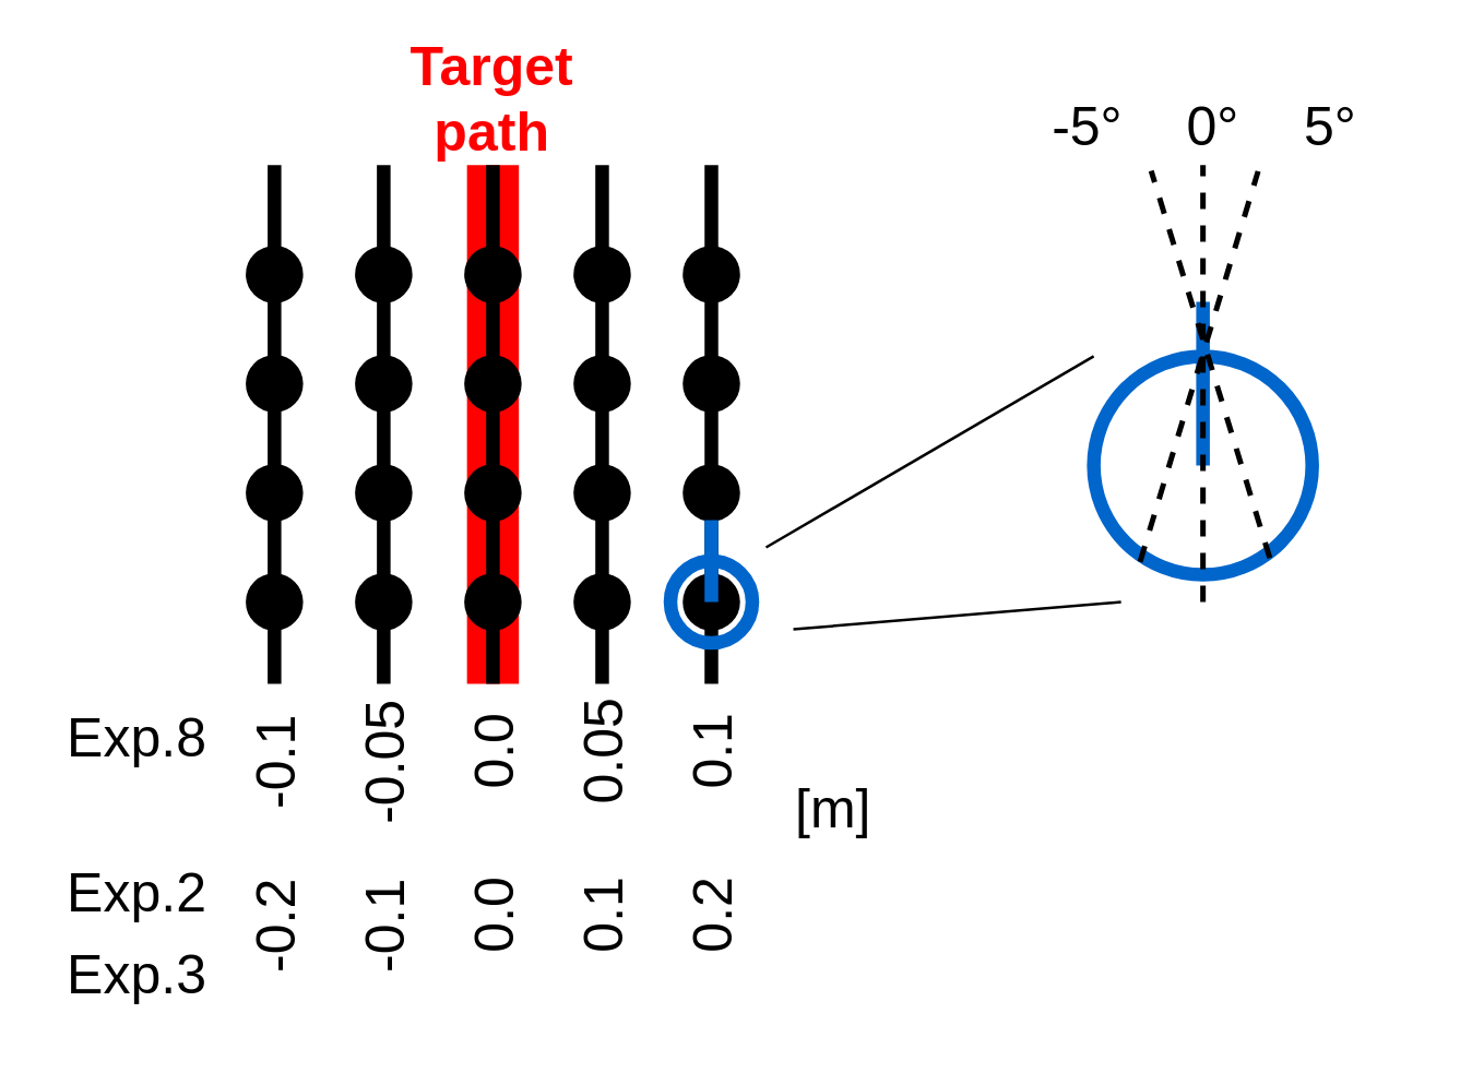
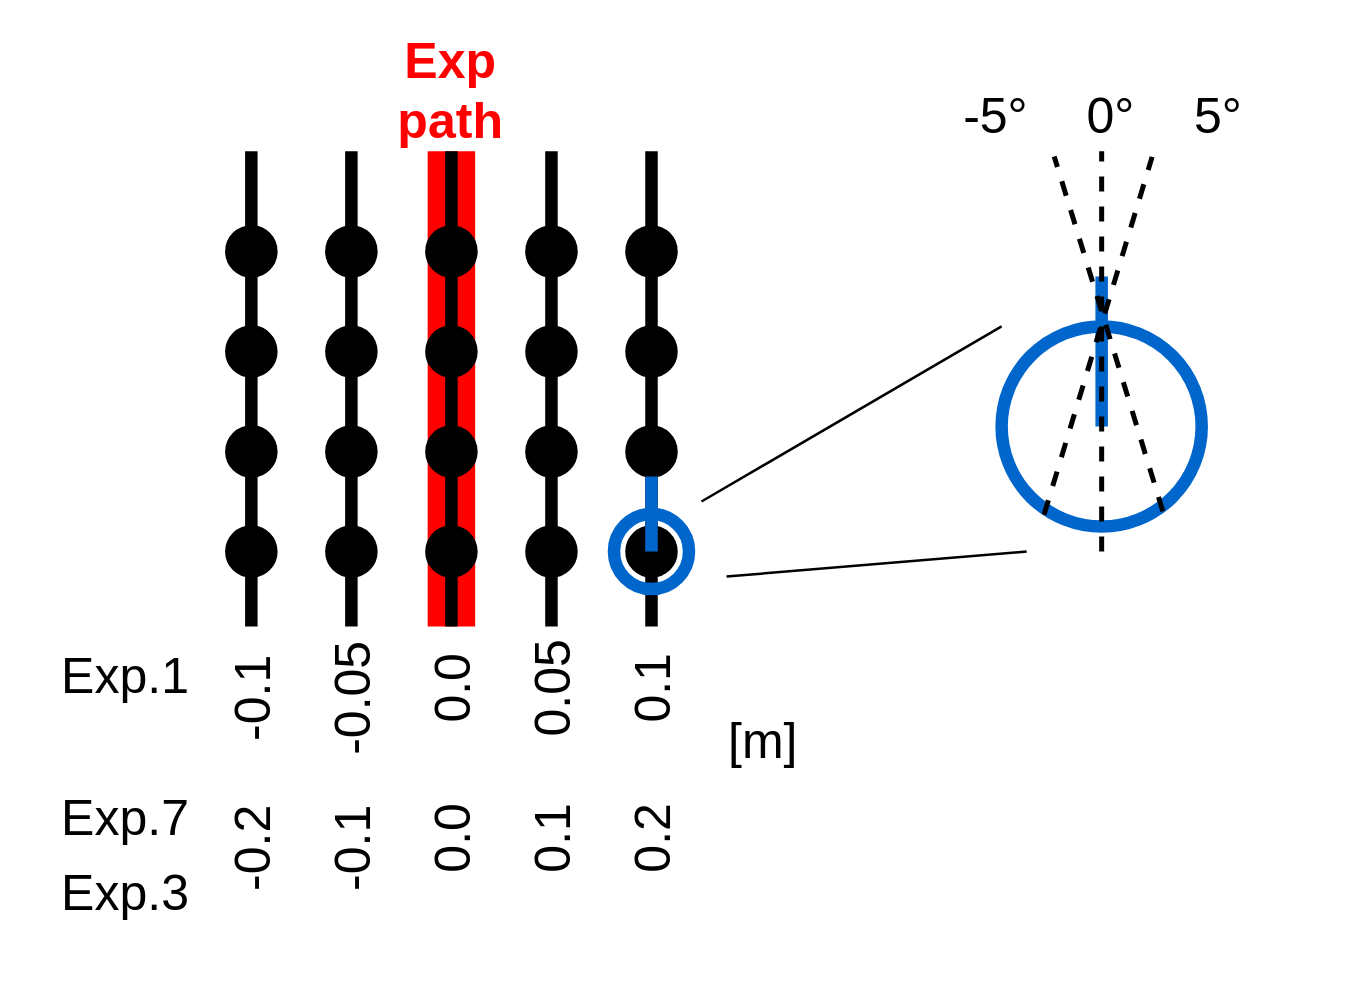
  <mxCell id="0" />
  <mxCell id="1" parent="0" />
  <mxCell id="2" value="" style="endArrow=none;html=1;strokeColor=#FF0000;strokeWidth=19;" parent="1" edge="1"><mxGeometry width="50" height="50" relative="1" as="geometry"><mxPoint x="180" y="250" as="sourcePoint" /><mxPoint x="180" y="60" as="targetPoint" /></mxGeometry></mxCell>
  <mxCell id="3" value="" style="ellipse;whiteSpace=wrap;html=1;aspect=fixed;strokeColor=#000000;fillColor=#000000;" parent="1" vertex="1"><mxGeometry x="170" y="210" width="20" height="20" as="geometry" /></mxCell>
  <mxCell id="4" value="" style="ellipse;whiteSpace=wrap;html=1;aspect=fixed;strokeColor=#000000;fillColor=#000000;" parent="1" vertex="1"><mxGeometry x="170" y="170" width="20" height="20" as="geometry" /></mxCell>
  <mxCell id="5" value="" style="ellipse;whiteSpace=wrap;html=1;aspect=fixed;strokeColor=#000000;fillColor=#000000;" parent="1" vertex="1"><mxGeometry x="170" y="130" width="20" height="20" as="geometry" /></mxCell>
  <mxCell id="6" value="" style="ellipse;whiteSpace=wrap;html=1;aspect=fixed;strokeColor=#000000;fillColor=#000000;" parent="1" vertex="1"><mxGeometry x="170" y="90" width="20" height="20" as="geometry" /></mxCell>
  <mxCell id="7" value="" style="ellipse;whiteSpace=wrap;html=1;aspect=fixed;strokeColor=#000000;fillColor=#000000;" parent="1" vertex="1"><mxGeometry x="210" y="210" width="20" height="20" as="geometry" /></mxCell>
  <mxCell id="8" value="" style="ellipse;whiteSpace=wrap;html=1;aspect=fixed;strokeColor=#000000;fillColor=#000000;" parent="1" vertex="1"><mxGeometry x="210" y="170" width="20" height="20" as="geometry" /></mxCell>
  <mxCell id="9" value="" style="ellipse;whiteSpace=wrap;html=1;aspect=fixed;strokeColor=#000000;fillColor=#000000;" parent="1" vertex="1"><mxGeometry x="210" y="130" width="20" height="20" as="geometry" /></mxCell>
  <mxCell id="10" value="" style="ellipse;whiteSpace=wrap;html=1;aspect=fixed;strokeColor=#000000;fillColor=#000000;" parent="1" vertex="1"><mxGeometry x="210" y="90" width="20" height="20" as="geometry" /></mxCell>
  <mxCell id="11" value="" style="ellipse;whiteSpace=wrap;html=1;aspect=fixed;strokeColor=#000000;fillColor=#000000;" parent="1" vertex="1"><mxGeometry x="130" y="210" width="20" height="20" as="geometry" /></mxCell>
  <mxCell id="12" value="" style="ellipse;whiteSpace=wrap;html=1;aspect=fixed;strokeColor=#000000;fillColor=#000000;" parent="1" vertex="1"><mxGeometry x="130" y="170" width="20" height="20" as="geometry" /></mxCell>
  <mxCell id="13" value="" style="ellipse;whiteSpace=wrap;html=1;aspect=fixed;strokeColor=#000000;fillColor=#000000;" parent="1" vertex="1"><mxGeometry x="130" y="130" width="20" height="20" as="geometry" /></mxCell>
  <mxCell id="14" value="" style="ellipse;whiteSpace=wrap;html=1;aspect=fixed;strokeColor=#000000;fillColor=#000000;" parent="1" vertex="1"><mxGeometry x="130" y="90" width="20" height="20" as="geometry" /></mxCell>
  <mxCell id="15" value="" style="ellipse;whiteSpace=wrap;html=1;aspect=fixed;strokeColor=#000000;fillColor=#000000;" parent="1" vertex="1"><mxGeometry x="90" y="210" width="20" height="20" as="geometry" /></mxCell>
  <mxCell id="16" value="" style="ellipse;whiteSpace=wrap;html=1;aspect=fixed;strokeColor=#000000;fillColor=#000000;" parent="1" vertex="1"><mxGeometry x="90" y="170" width="20" height="20" as="geometry" /></mxCell>
  <mxCell id="17" value="" style="ellipse;whiteSpace=wrap;html=1;aspect=fixed;strokeColor=#000000;fillColor=#000000;" parent="1" vertex="1"><mxGeometry x="90" y="130" width="20" height="20" as="geometry" /></mxCell>
  <mxCell id="18" value="" style="ellipse;whiteSpace=wrap;html=1;aspect=fixed;strokeColor=#000000;fillColor=#000000;" parent="1" vertex="1"><mxGeometry x="90" y="90" width="20" height="20" as="geometry" /></mxCell>
  <mxCell id="19" value="" style="ellipse;whiteSpace=wrap;html=1;aspect=fixed;strokeColor=#000000;fillColor=#000000;" parent="1" vertex="1"><mxGeometry x="250" y="210" width="20" height="20" as="geometry" /></mxCell>
  <mxCell id="20" value="" style="ellipse;whiteSpace=wrap;html=1;aspect=fixed;strokeColor=#000000;fillColor=#000000;" parent="1" vertex="1"><mxGeometry x="250" y="170" width="20" height="20" as="geometry" /></mxCell>
  <mxCell id="21" value="" style="ellipse;whiteSpace=wrap;html=1;aspect=fixed;strokeColor=#000000;fillColor=#000000;" parent="1" vertex="1"><mxGeometry x="250" y="130" width="20" height="20" as="geometry" /></mxCell>
  <mxCell id="22" value="" style="ellipse;whiteSpace=wrap;html=1;aspect=fixed;strokeColor=#000000;fillColor=#000000;" parent="1" vertex="1"><mxGeometry x="250" y="90" width="20" height="20" as="geometry" /></mxCell>
  <mxCell id="23" value="" style="endArrow=none;html=1;strokeColor=#000000;strokeWidth=5;" parent="1" edge="1"><mxGeometry width="50" height="50" relative="1" as="geometry"><mxPoint x="100" y="250" as="sourcePoint" /><mxPoint x="100" y="60" as="targetPoint" /></mxGeometry></mxCell>
  <mxCell id="24" value="" style="endArrow=none;html=1;strokeColor=#000000;strokeWidth=5;" parent="1" edge="1"><mxGeometry width="50" height="50" relative="1" as="geometry"><mxPoint x="140" y="250" as="sourcePoint" /><mxPoint x="140" y="60" as="targetPoint" /></mxGeometry></mxCell>
  <mxCell id="25" value="" style="endArrow=none;html=1;strokeColor=#000000;strokeWidth=5;" parent="1" edge="1"><mxGeometry width="50" height="50" relative="1" as="geometry"><mxPoint x="220" y="250" as="sourcePoint" /><mxPoint x="220" y="60" as="targetPoint" /></mxGeometry></mxCell>
  <mxCell id="26" value="" style="endArrow=none;html=1;strokeColor=#000000;strokeWidth=5;" parent="1" edge="1"><mxGeometry width="50" height="50" relative="1" as="geometry"><mxPoint x="260" y="250" as="sourcePoint" /><mxPoint x="260" y="60" as="targetPoint" /></mxGeometry></mxCell>
  <mxCell id="27" value="" style="endArrow=none;html=1;strokeColor=#000000;strokeWidth=5;" parent="1" edge="1"><mxGeometry width="50" height="50" relative="1" as="geometry"><mxPoint x="180" y="250" as="sourcePoint" /><mxPoint x="180" y="60" as="targetPoint" /></mxGeometry></mxCell>
- <mxCell id="28" value="&lt;font size=&quot;1&quot; color=&quot;#ff0000&quot;&gt;&lt;b style=&quot;font-size: 20px;&quot;&gt;Target path&lt;/b&gt;&lt;/font&gt;" style="text;html=1;strokeColor=none;fillColor=none;align=center;verticalAlign=middle;whiteSpace=wrap;rounded=0;" parent="1" vertex="1"><mxGeometry x="150" y="20" width="60" height="30" as="geometry" /></mxCell>
+ <mxCell id="28" value="&lt;font size=&quot;1&quot; color=&quot;#ff0000&quot;&gt;&lt;b style=&quot;font-size: 20px;&quot;&gt;Exp path&lt;/b&gt;&lt;/font&gt;" style="text;html=1;strokeColor=none;fillColor=none;align=center;verticalAlign=middle;whiteSpace=wrap;rounded=0;" parent="1" vertex="1"><mxGeometry x="150" y="20" width="60" height="30" as="geometry" /></mxCell>
  <mxCell id="29" value="&lt;font color=&quot;#000000&quot;&gt;0.05&lt;/font&gt;" style="text;html=1;strokeColor=none;fillColor=none;align=center;verticalAlign=middle;whiteSpace=wrap;rounded=0;fontSize=20;fontColor=#FF0000;rotation=-90;" parent="1" vertex="1"><mxGeometry x="190" y="260" width="60" height="30" as="geometry" /></mxCell>
  <mxCell id="30" value="&lt;font color=&quot;#000000&quot;&gt;-0.05&lt;/font&gt;" style="text;html=1;strokeColor=none;fillColor=none;align=center;verticalAlign=middle;whiteSpace=wrap;rounded=0;fontSize=20;fontColor=#FF0000;rotation=-90;" parent="1" vertex="1"><mxGeometry x="110" y="264" width="60" height="30" as="geometry" /></mxCell>
  <mxCell id="31" value="&lt;font color=&quot;#000000&quot;&gt;-0.1&lt;/font&gt;" style="text;html=1;strokeColor=none;fillColor=none;align=center;verticalAlign=middle;whiteSpace=wrap;rounded=0;fontSize=20;fontColor=#FF0000;rotation=-90;" parent="1" vertex="1"><mxGeometry x="70" y="264" width="60" height="30" as="geometry" /></mxCell>
  <mxCell id="32" value="&lt;font color=&quot;#000000&quot;&gt;0.1&lt;br&gt;&lt;/font&gt;" style="text;html=1;strokeColor=none;fillColor=none;align=center;verticalAlign=middle;whiteSpace=wrap;rounded=0;fontSize=20;fontColor=#FF0000;rotation=-90;" parent="1" vertex="1"><mxGeometry x="230" y="260" width="60" height="30" as="geometry" /></mxCell>
  <mxCell id="33" value="&lt;font color=&quot;#000000&quot;&gt;0.0&lt;br&gt;&lt;/font&gt;" style="text;html=1;strokeColor=none;fillColor=none;align=center;verticalAlign=middle;whiteSpace=wrap;rounded=0;fontSize=20;fontColor=#FF0000;rotation=-90;" parent="1" vertex="1"><mxGeometry x="150" y="260" width="60" height="30" as="geometry" /></mxCell>
  <mxCell id="34" value="" style="ellipse;whiteSpace=wrap;html=1;aspect=fixed;strokeColor=#0066CC;fontSize=20;fontColor=#000000;fillColor=none;strokeWidth=5;" parent="1" vertex="1"><mxGeometry x="245" y="205" width="30" height="30" as="geometry" /></mxCell>
  <mxCell id="35" value="[m]" style="text;html=1;strokeColor=none;fillColor=none;align=center;verticalAlign=middle;whiteSpace=wrap;rounded=0;fontSize=20;fontColor=#000000;" parent="1" vertex="1"><mxGeometry x="275" y="280" width="60" height="30" as="geometry" /></mxCell>
  <mxCell id="36" value="" style="endArrow=none;html=1;strokeColor=#0066CC;strokeWidth=5;fontSize=20;fontColor=#000000;" parent="1" edge="1"><mxGeometry width="50" height="50" relative="1" as="geometry"><mxPoint x="260" y="220" as="sourcePoint" /><mxPoint x="260" y="190" as="targetPoint" /></mxGeometry></mxCell>
  <mxCell id="37" value="" style="ellipse;whiteSpace=wrap;html=1;aspect=fixed;strokeColor=#0066CC;fontSize=20;fontColor=#000000;fillColor=none;strokeWidth=5;" parent="1" vertex="1"><mxGeometry x="400" y="130" width="80" height="80" as="geometry" /></mxCell>
  <mxCell id="38" value="" style="endArrow=none;html=1;strokeColor=#0066CC;strokeWidth=5;fontSize=20;fontColor=#000000;exitX=0.5;exitY=0.5;exitDx=0;exitDy=0;exitPerimeter=0;" parent="1" source="37" edge="1"><mxGeometry width="50" height="50" relative="1" as="geometry"><mxPoint x="270" y="230" as="sourcePoint" /><mxPoint x="440" y="110" as="targetPoint" /></mxGeometry></mxCell>
  <mxCell id="39" value="" style="endArrow=none;html=1;strokeColor=#000000;strokeWidth=1;fontSize=20;fontColor=#000000;" parent="1" edge="1"><mxGeometry width="50" height="50" relative="1" as="geometry"><mxPoint x="280" y="200" as="sourcePoint" /><mxPoint x="400" y="130" as="targetPoint" /></mxGeometry></mxCell>
  <mxCell id="40" value="" style="endArrow=none;html=1;strokeColor=#000000;strokeWidth=1;fontSize=20;fontColor=#000000;" parent="1" edge="1"><mxGeometry width="50" height="50" relative="1" as="geometry"><mxPoint x="290" y="230" as="sourcePoint" /><mxPoint x="410" y="220" as="targetPoint" /></mxGeometry></mxCell>
  <mxCell id="41" value="" style="endArrow=none;dashed=1;html=1;strokeWidth=2;strokeColor=#000000;fontSize=20;fontColor=#000000;" parent="1" edge="1"><mxGeometry width="50" height="50" relative="1" as="geometry"><mxPoint x="440" y="220" as="sourcePoint" /><mxPoint x="440" y="60" as="targetPoint" /></mxGeometry></mxCell>
  <mxCell id="42" value="" style="endArrow=none;dashed=1;html=1;strokeWidth=2;strokeColor=#000000;fontSize=20;fontColor=#000000;exitX=0.212;exitY=0.941;exitDx=0;exitDy=0;exitPerimeter=0;entryX=0.053;entryY=1.073;entryDx=0;entryDy=0;entryPerimeter=0;" parent="1" source="37" edge="1" target="46"><mxGeometry width="50" height="50" relative="1" as="geometry"><mxPoint x="410" y="200" as="sourcePoint" /><mxPoint x="460" y="70" as="targetPoint" /><Array as="points" /></mxGeometry></mxCell>
  <mxCell id="43" value="" style="endArrow=none;dashed=1;html=1;strokeWidth=2;strokeColor=#000000;fontSize=20;fontColor=#000000;exitX=0.806;exitY=0.924;exitDx=0;exitDy=0;exitPerimeter=0;entryX=0.117;entryY=1.067;entryDx=0;entryDy=0;entryPerimeter=0;" parent="1" source="37" edge="1" target="44"><mxGeometry width="50" height="50" relative="1" as="geometry"><mxPoint x="421.716" y="208.284" as="sourcePoint" /><mxPoint x="380" y="70" as="targetPoint" /></mxGeometry></mxCell>
  <mxCell id="44" value="&lt;font color=&quot;#000000&quot;&gt;0°&lt;br&gt;&lt;/font&gt;" style="text;html=1;strokeColor=none;fillColor=none;align=center;verticalAlign=middle;whiteSpace=wrap;rounded=0;fontSize=20;fontColor=#FF0000;rotation=0;" parent="1" vertex="1"><mxGeometry x="414" y="30" width="60" height="30" as="geometry" /></mxCell>
  <mxCell id="45" value="&lt;font color=&quot;#000000&quot;&gt;-5°&lt;br&gt;&lt;/font&gt;" style="text;html=1;strokeColor=none;fillColor=none;align=center;verticalAlign=middle;whiteSpace=wrap;rounded=0;fontSize=20;fontColor=#FF0000;rotation=0;" parent="1" vertex="1"><mxGeometry x="368" y="30" width="60" height="30" as="geometry" /></mxCell>
  <mxCell id="46" value="&lt;font color=&quot;#000000&quot;&gt;5°&lt;br&gt;&lt;/font&gt;" style="text;html=1;strokeColor=none;fillColor=none;align=center;verticalAlign=middle;whiteSpace=wrap;rounded=0;fontSize=20;fontColor=#FF0000;rotation=0;" parent="1" vertex="1"><mxGeometry x="457" y="30" width="60" height="30" as="geometry" /></mxCell>
  <mxCell id="47" value="&lt;font color=&quot;#000000&quot;&gt;-0.2&lt;/font&gt;" style="text;html=1;strokeColor=none;fillColor=none;align=center;verticalAlign=middle;whiteSpace=wrap;rounded=0;fontSize=20;fontColor=#FF0000;rotation=-90;" parent="1" vertex="1"><mxGeometry x="70" y="324" width="60" height="30" as="geometry" /></mxCell>
  <mxCell id="48" value="&lt;font color=&quot;#000000&quot;&gt;-0.1&lt;/font&gt;" style="text;html=1;strokeColor=none;fillColor=none;align=center;verticalAlign=middle;whiteSpace=wrap;rounded=0;fontSize=20;fontColor=#FF0000;rotation=-90;" parent="1" vertex="1"><mxGeometry x="110" y="324" width="60" height="30" as="geometry" /></mxCell>
  <mxCell id="49" value="&lt;font color=&quot;#000000&quot;&gt;0.0&lt;br&gt;&lt;/font&gt;" style="text;html=1;strokeColor=none;fillColor=none;align=center;verticalAlign=middle;whiteSpace=wrap;rounded=0;fontSize=20;fontColor=#FF0000;rotation=-90;" parent="1" vertex="1"><mxGeometry x="150" y="320" width="60" height="30" as="geometry" /></mxCell>
  <mxCell id="50" value="&lt;font color=&quot;#000000&quot;&gt;0.1&lt;/font&gt;" style="text;html=1;strokeColor=none;fillColor=none;align=center;verticalAlign=middle;whiteSpace=wrap;rounded=0;fontSize=20;fontColor=#FF0000;rotation=-90;" parent="1" vertex="1"><mxGeometry x="190" y="320" width="60" height="30" as="geometry" /></mxCell>
  <mxCell id="51" value="&lt;font color=&quot;#000000&quot;&gt;0.2&lt;br&gt;&lt;/font&gt;" style="text;html=1;strokeColor=none;fillColor=none;align=center;verticalAlign=middle;whiteSpace=wrap;rounded=0;fontSize=20;fontColor=#FF0000;rotation=-90;" parent="1" vertex="1"><mxGeometry x="230" y="320" width="60" height="30" as="geometry" /></mxCell>
- <mxCell id="52" value="Exp.8" style="text;html=1;strokeColor=none;fillColor=none;align=center;verticalAlign=middle;whiteSpace=wrap;rounded=0;fontSize=20;fontColor=#000000;" parent="1" vertex="1"><mxGeometry x="20" y="254" width="60" height="30" as="geometry" /></mxCell>
- <mxCell id="53" value="Exp.2" style="text;html=1;strokeColor=none;fillColor=none;align=center;verticalAlign=middle;whiteSpace=wrap;rounded=0;fontSize=20;fontColor=#000000;" parent="1" vertex="1"><mxGeometry x="20" y="311" width="60" height="30" as="geometry" /></mxCell>
+ <mxCell id="52" value="Exp.1" style="text;html=1;strokeColor=none;fillColor=none;align=center;verticalAlign=middle;whiteSpace=wrap;rounded=0;fontSize=20;fontColor=#000000;" parent="1" vertex="1"><mxGeometry x="20" y="254" width="60" height="30" as="geometry" /></mxCell>
+ <mxCell id="53" value="Exp.7" style="text;html=1;strokeColor=none;fillColor=none;align=center;verticalAlign=middle;whiteSpace=wrap;rounded=0;fontSize=20;fontColor=#000000;" parent="1" vertex="1"><mxGeometry x="20" y="311" width="60" height="30" as="geometry" /></mxCell>
  <mxCell id="54" value="Exp.3" style="text;html=1;strokeColor=none;fillColor=none;align=center;verticalAlign=middle;whiteSpace=wrap;rounded=0;fontSize=20;fontColor=#000000;" parent="1" vertex="1"><mxGeometry x="20" y="341" width="60" height="30" as="geometry" /></mxCell>
